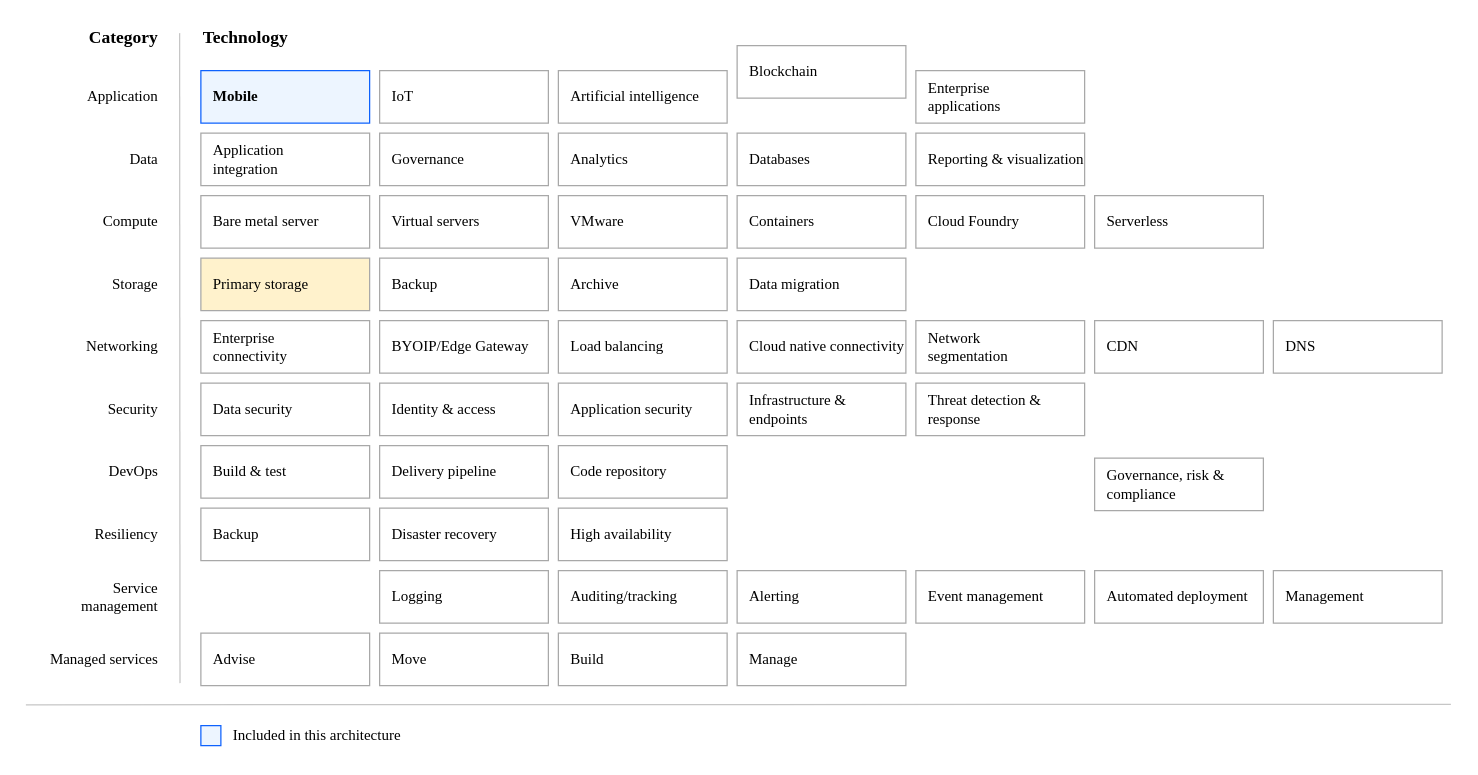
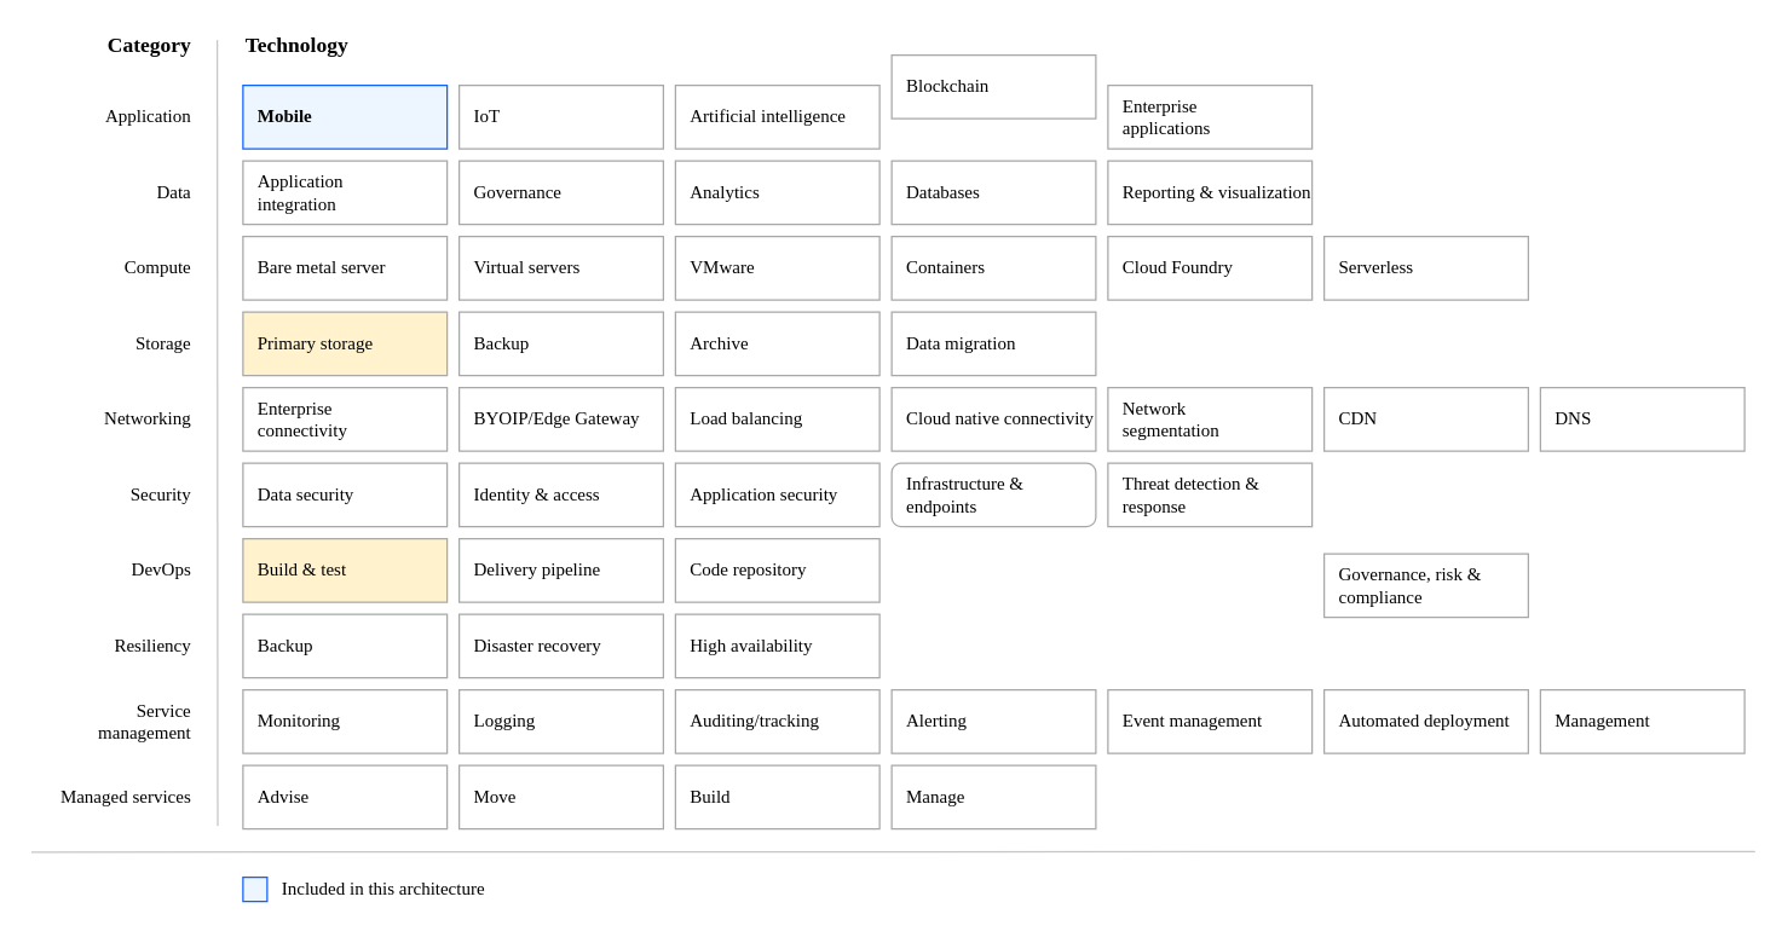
  <mxCell id="0" />
  <mxCell id="1" parent="0" />
  <mxCell id="2" value="Application&lt;br&gt;integration" style="rounded=0;whiteSpace=wrap;html=1;strokeColor=#A8A8A8;align=left;spacingLeft=8;fontFamily=IBM Plex Sans;fillColor=default;fontStyle=0;" vertex="1" parent="1"><mxGeometry x="160" y="106" width="135" height="42" as="geometry" /></mxCell>
  <mxCell id="3" value="Mobile" style="rounded=0;whiteSpace=wrap;html=1;strokeColor=#0E62FD;align=left;spacingLeft=8;fontFamily=IBM Plex Sans;fontStyle=1;fillColor=#EDF5FF;" vertex="1" parent="1"><mxGeometry x="160" y="56" width="135" height="42" as="geometry" /></mxCell>
  <mxCell id="4" value="Bare metal server" style="rounded=0;whiteSpace=wrap;html=1;strokeColor=#A8A8A8;align=left;spacingLeft=8;fontFamily=IBM Plex Sans;" vertex="1" parent="1"><mxGeometry x="160" y="156" width="135" height="42" as="geometry" /></mxCell>
  <mxCell id="5" value="Primary storage" style="rounded=0;whiteSpace=wrap;html=1;strokeColor=#A8A8A8;align=left;spacingLeft=8;fontFamily=IBM Plex Sans;fillColor=#fff2cc;" vertex="1" parent="1"><mxGeometry x="160" y="206" width="135" height="42" as="geometry" /></mxCell>
  <mxCell id="6" value="Enterprise &lt;br&gt;connectivity" style="rounded=0;whiteSpace=wrap;html=1;strokeColor=#A8A8A8;align=left;spacingLeft=8;fontFamily=IBM Plex Sans;" vertex="1" parent="1"><mxGeometry x="160" y="256" width="135" height="42" as="geometry" /></mxCell>
- <mxCell id="7" value="Build &amp;amp; test" style="rounded=0;whiteSpace=wrap;html=1;strokeColor=#A8A8A8;align=left;spacingLeft=8;fontFamily=IBM Plex Sans;" vertex="1" parent="1"><mxGeometry x="160" y="356" width="135" height="42" as="geometry" /></mxCell>
+ <mxCell id="7" value="Build &amp;amp; test" style="rounded=0;whiteSpace=wrap;html=1;strokeColor=#A8A8A8;align=left;spacingLeft=8;fontFamily=IBM Plex Sans;fillColor=#fff2cc;" vertex="1" parent="1"><mxGeometry x="160" y="356" width="135" height="42" as="geometry" /></mxCell>
  <mxCell id="8" value="Data security" style="rounded=0;whiteSpace=wrap;html=1;strokeColor=#A8A8A8;align=left;spacingLeft=8;fontFamily=IBM Plex Sans;fontStyle=0;fillColor=default;" vertex="1" parent="1"><mxGeometry x="160" y="306" width="135" height="42" as="geometry" /></mxCell>
  <mxCell id="9" value="Backup" style="rounded=0;whiteSpace=wrap;html=1;strokeColor=#A8A8A8;align=left;spacingLeft=8;fontFamily=IBM Plex Sans;" vertex="1" parent="1"><mxGeometry x="160" y="406" width="135" height="42" as="geometry" /></mxCell>
+ <mxCell id="10" value="Monitoring" style="rounded=0;whiteSpace=wrap;html=1;strokeColor=#A8A8A8;align=left;spacingLeft=8;fontFamily=IBM Plex Sans;" vertex="1" parent="1"><mxGeometry x="160" y="456" width="135" height="42" as="geometry" /></mxCell>
  <mxCell id="11" value="Advise" style="rounded=0;whiteSpace=wrap;html=1;strokeColor=#A8A8A8;align=left;spacingLeft=8;fontFamily=IBM Plex Sans;" vertex="1" parent="1"><mxGeometry x="160" y="506" width="135" height="42" as="geometry" /></mxCell>
  <mxCell id="12" value="IoT" style="rounded=0;whiteSpace=wrap;html=1;strokeColor=#A8A8A8;align=left;spacingLeft=8;fontFamily=IBM Plex Sans;fillColor=default;fontStyle=0;" vertex="1" parent="1"><mxGeometry x="303" y="56" width="135" height="42" as="geometry" /></mxCell>
  <mxCell id="13" value="Artificial intelligence" style="rounded=0;whiteSpace=wrap;html=1;strokeColor=#A8A8A8;align=left;spacingLeft=8;fontFamily=IBM Plex Sans;fillColor=default;fontStyle=0;" vertex="1" parent="1"><mxGeometry x="446" y="56" width="135" height="42" as="geometry" /></mxCell>
  <mxCell id="14" value="Blockchain" style="rounded=0;whiteSpace=wrap;html=1;strokeColor=#A8A8A8;align=left;spacingLeft=8;fontFamily=IBM Plex Sans;fillColor=default;fontStyle=0;" vertex="1" parent="1"><mxGeometry x="589" y="36" width="135" height="42" as="geometry" /></mxCell>
  <mxCell id="15" value="Enterprise &lt;br&gt;applications" style="rounded=0;whiteSpace=wrap;html=1;strokeColor=#A8A8A8;align=left;spacingLeft=8;fontFamily=IBM Plex Sans;fillColor=default;fontStyle=0;" vertex="1" parent="1"><mxGeometry x="732" y="56" width="135" height="42" as="geometry" /></mxCell>
  <mxCell id="16" value="Governance" style="rounded=0;whiteSpace=wrap;html=1;strokeColor=#A8A8A8;align=left;spacingLeft=8;fontFamily=IBM Plex Sans;fillColor=default;fontStyle=0;" vertex="1" parent="1"><mxGeometry x="303" y="106" width="135" height="42" as="geometry" /></mxCell>
  <mxCell id="17" value="Analytics" style="rounded=0;whiteSpace=wrap;html=1;strokeColor=#A8A8A8;align=left;spacingLeft=8;fontFamily=IBM Plex Sans;fillColor=default;fontStyle=0;" vertex="1" parent="1"><mxGeometry x="446" y="106" width="135" height="42" as="geometry" /></mxCell>
  <mxCell id="18" value="Databases" style="rounded=0;whiteSpace=wrap;html=1;strokeColor=#A8A8A8;align=left;spacingLeft=8;fontFamily=IBM Plex Sans;fillColor=default;fontStyle=0;" vertex="1" parent="1"><mxGeometry x="589" y="106" width="135" height="42" as="geometry" /></mxCell>
  <mxCell id="19" value="Reporting &amp;amp; visualization" style="rounded=0;whiteSpace=wrap;html=1;strokeColor=#A8A8A8;align=left;spacingLeft=8;fontFamily=IBM Plex Sans;fillColor=default;fontStyle=0;" vertex="1" parent="1"><mxGeometry x="732" y="106" width="135" height="42" as="geometry" /></mxCell>
  <mxCell id="20" value="Virtual servers" style="rounded=0;whiteSpace=wrap;html=1;strokeColor=#A8A8A8;align=left;spacingLeft=8;fontFamily=IBM Plex Sans;fillColor=default;fontStyle=0;" vertex="1" parent="1"><mxGeometry x="303" y="156" width="135" height="42" as="geometry" /></mxCell>
  <mxCell id="21" value="VMware" style="rounded=0;whiteSpace=wrap;html=1;strokeColor=#A8A8A8;align=left;spacingLeft=8;fontFamily=IBM Plex Sans;fillColor=default;fontStyle=0;" vertex="1" parent="1"><mxGeometry x="446" y="156" width="135" height="42" as="geometry" /></mxCell>
  <mxCell id="22" value="Containers" style="rounded=0;whiteSpace=wrap;html=1;strokeColor=#A8A8A8;align=left;spacingLeft=8;fontFamily=IBM Plex Sans;fillColor=default;fontStyle=0;" vertex="1" parent="1"><mxGeometry x="589" y="156" width="135" height="42" as="geometry" /></mxCell>
  <mxCell id="23" value="Cloud Foundry" style="rounded=0;whiteSpace=wrap;html=1;strokeColor=#A8A8A8;align=left;spacingLeft=8;fontFamily=IBM Plex Sans;fillColor=default;fontStyle=0;" vertex="1" parent="1"><mxGeometry x="732" y="156" width="135" height="42" as="geometry" /></mxCell>
  <mxCell id="24" value="Serverless" style="rounded=0;whiteSpace=wrap;html=1;strokeColor=#A8A8A8;align=left;spacingLeft=8;fontFamily=IBM Plex Sans;fillColor=default;fontStyle=0;" vertex="1" parent="1"><mxGeometry x="875" y="156" width="135" height="42" as="geometry" /></mxCell>
  <mxCell id="25" value="Backup" style="rounded=0;whiteSpace=wrap;html=1;strokeColor=#A8A8A8;align=left;spacingLeft=8;fontFamily=IBM Plex Sans;fillColor=default;fontStyle=0;" vertex="1" parent="1"><mxGeometry x="303" y="206" width="135" height="42" as="geometry" /></mxCell>
  <mxCell id="26" value="Archive" style="rounded=0;whiteSpace=wrap;html=1;strokeColor=#A8A8A8;align=left;spacingLeft=8;fontFamily=IBM Plex Sans;fillColor=default;fontStyle=0;" vertex="1" parent="1"><mxGeometry x="446" y="206" width="135" height="42" as="geometry" /></mxCell>
  <mxCell id="27" value="Data migration" style="rounded=0;whiteSpace=wrap;html=1;strokeColor=#A8A8A8;align=left;spacingLeft=8;fontFamily=IBM Plex Sans;fillColor=default;fontStyle=0;" vertex="1" parent="1"><mxGeometry x="589" y="206" width="135" height="42" as="geometry" /></mxCell>
  <mxCell id="28" value="BYOIP/Edge Gateway" style="rounded=0;whiteSpace=wrap;html=1;strokeColor=#A8A8A8;align=left;spacingLeft=8;fontFamily=IBM Plex Sans;fillColor=default;fontStyle=0;" vertex="1" parent="1"><mxGeometry x="303" y="256" width="135" height="42" as="geometry" /></mxCell>
  <mxCell id="29" value="Load balancing" style="rounded=0;whiteSpace=wrap;html=1;strokeColor=#A8A8A8;align=left;spacingLeft=8;fontFamily=IBM Plex Sans;fillColor=default;fontStyle=0;" vertex="1" parent="1"><mxGeometry x="446" y="256" width="135" height="42" as="geometry" /></mxCell>
  <mxCell id="30" value="Cloud native connectivity" style="rounded=0;whiteSpace=wrap;html=1;strokeColor=#A8A8A8;align=left;spacingLeft=8;fontFamily=IBM Plex Sans;fillColor=default;fontStyle=0;" vertex="1" parent="1"><mxGeometry x="589" y="256" width="135" height="42" as="geometry" /></mxCell>
  <mxCell id="31" value="Network &lt;br&gt;segmentation" style="rounded=0;whiteSpace=wrap;html=1;strokeColor=#A8A8A8;align=left;spacingLeft=8;fontFamily=IBM Plex Sans;fillColor=default;fontStyle=0;" vertex="1" parent="1"><mxGeometry x="732" y="256" width="135" height="42" as="geometry" /></mxCell>
  <mxCell id="32" value="CDN" style="rounded=0;whiteSpace=wrap;html=1;strokeColor=#A8A8A8;align=left;spacingLeft=8;fontFamily=IBM Plex Sans;fillColor=default;fontStyle=0;" vertex="1" parent="1"><mxGeometry x="875" y="256" width="135" height="42" as="geometry" /></mxCell>
  <mxCell id="33" value="DNS" style="rounded=0;whiteSpace=wrap;html=1;strokeColor=#A8A8A8;align=left;spacingLeft=8;fontFamily=IBM Plex Sans;fillColor=default;fontStyle=0;" vertex="1" parent="1"><mxGeometry x="1018" y="256" width="135" height="42" as="geometry" /></mxCell>
  <mxCell id="34" value="Identity &amp;amp; access" style="rounded=0;whiteSpace=wrap;html=1;strokeColor=#A8A8A8;align=left;spacingLeft=8;fontFamily=IBM Plex Sans;fillColor=default;fontStyle=0;" vertex="1" parent="1"><mxGeometry x="303" y="306" width="135" height="42" as="geometry" /></mxCell>
  <mxCell id="35" value="Application security" style="rounded=0;whiteSpace=wrap;html=1;strokeColor=#A8A8A8;align=left;spacingLeft=8;fontFamily=IBM Plex Sans;fillColor=default;fontStyle=0;" vertex="1" parent="1"><mxGeometry x="446" y="306" width="135" height="42" as="geometry" /></mxCell>
- <mxCell id="36" value="Infrastructure &amp;amp; endpoints" style="rounded=0;whiteSpace=wrap;html=1;strokeColor=#A8A8A8;align=left;spacingLeft=8;fontFamily=IBM Plex Sans;fillColor=default;fontStyle=0;" vertex="1" parent="1"><mxGeometry x="589" y="306" width="135" height="42" as="geometry" /></mxCell>
+ <mxCell id="36" value="Infrastructure &amp;amp; endpoints" style="whiteSpace=wrap;html=1;strokeColor=#A8A8A8;align=left;spacingLeft=8;fontFamily=IBM Plex Sans;fillColor=default;fontStyle=0;rounded=1;" vertex="1" parent="1"><mxGeometry x="589" y="306" width="135" height="42" as="geometry" /></mxCell>
  <mxCell id="37" value="Threat detection &amp;amp; response" style="rounded=0;whiteSpace=wrap;html=1;strokeColor=#A8A8A8;align=left;spacingLeft=8;fontFamily=IBM Plex Sans;fillColor=default;fontStyle=0;" vertex="1" parent="1"><mxGeometry x="732" y="306" width="135" height="42" as="geometry" /></mxCell>
  <mxCell id="38" value="Governance, risk &amp;amp; compliance" style="rounded=0;whiteSpace=wrap;html=1;strokeColor=#A8A8A8;align=left;spacingLeft=8;fontFamily=IBM Plex Sans;fillColor=default;fontStyle=0;" vertex="1" parent="1"><mxGeometry x="875" y="366" width="135" height="42" as="geometry" /></mxCell>
  <mxCell id="39" value="Delivery pipeline" style="rounded=0;whiteSpace=wrap;html=1;strokeColor=#A8A8A8;align=left;spacingLeft=8;fontFamily=IBM Plex Sans;fillColor=default;fontStyle=0;" vertex="1" parent="1"><mxGeometry x="303" y="356" width="135" height="42" as="geometry" /></mxCell>
  <mxCell id="40" value="Code repository" style="rounded=0;whiteSpace=wrap;html=1;strokeColor=#A8A8A8;align=left;spacingLeft=8;fontFamily=IBM Plex Sans;fillColor=default;fontStyle=0;" vertex="1" parent="1"><mxGeometry x="446" y="356" width="135" height="42" as="geometry" /></mxCell>
  <mxCell id="41" value="Disaster recovery" style="rounded=0;whiteSpace=wrap;html=1;strokeColor=#A8A8A8;align=left;spacingLeft=8;fontFamily=IBM Plex Sans;fillColor=default;fontStyle=0;" vertex="1" parent="1"><mxGeometry x="303" y="406" width="135" height="42" as="geometry" /></mxCell>
  <mxCell id="42" value="High availability" style="rounded=0;whiteSpace=wrap;html=1;strokeColor=#A8A8A8;align=left;spacingLeft=8;fontFamily=IBM Plex Sans;fillColor=default;fontStyle=0;" vertex="1" parent="1"><mxGeometry x="446" y="406" width="135" height="42" as="geometry" /></mxCell>
  <mxCell id="43" value="Logging" style="rounded=0;whiteSpace=wrap;html=1;strokeColor=#A8A8A8;align=left;spacingLeft=8;fontFamily=IBM Plex Sans;fillColor=default;fontStyle=0;" vertex="1" parent="1"><mxGeometry x="303" y="456" width="135" height="42" as="geometry" /></mxCell>
  <mxCell id="44" value="Auditing/tracking" style="rounded=0;whiteSpace=wrap;html=1;strokeColor=#A8A8A8;align=left;spacingLeft=8;fontFamily=IBM Plex Sans;fillColor=default;fontStyle=0;" vertex="1" parent="1"><mxGeometry x="446" y="456" width="135" height="42" as="geometry" /></mxCell>
  <mxCell id="45" value="Alerting" style="rounded=0;whiteSpace=wrap;html=1;strokeColor=#A8A8A8;align=left;spacingLeft=8;fontFamily=IBM Plex Sans;fillColor=default;fontStyle=0;" vertex="1" parent="1"><mxGeometry x="589" y="456" width="135" height="42" as="geometry" /></mxCell>
  <mxCell id="46" value="Event management" style="rounded=0;whiteSpace=wrap;html=1;strokeColor=#A8A8A8;align=left;spacingLeft=8;fontFamily=IBM Plex Sans;fillColor=default;fontStyle=0;" vertex="1" parent="1"><mxGeometry x="732" y="456" width="135" height="42" as="geometry" /></mxCell>
  <mxCell id="47" value="Automated deployment" style="rounded=0;whiteSpace=wrap;html=1;strokeColor=#A8A8A8;align=left;spacingLeft=8;fontFamily=IBM Plex Sans;fillColor=default;fontStyle=0;" vertex="1" parent="1"><mxGeometry x="875" y="456" width="135" height="42" as="geometry" /></mxCell>
  <mxCell id="48" value="Management" style="rounded=0;whiteSpace=wrap;html=1;strokeColor=#A8A8A8;align=left;spacingLeft=8;fontFamily=IBM Plex Sans;fillColor=default;fontStyle=0;" vertex="1" parent="1"><mxGeometry x="1018" y="456" width="135" height="42" as="geometry" /></mxCell>
  <mxCell id="49" value="Move" style="rounded=0;whiteSpace=wrap;html=1;strokeColor=#A8A8A8;align=left;spacingLeft=8;fontFamily=IBM Plex Sans;fillColor=default;fontStyle=0;" vertex="1" parent="1"><mxGeometry x="303" y="506" width="135" height="42" as="geometry" /></mxCell>
  <mxCell id="50" value="Build" style="rounded=0;whiteSpace=wrap;html=1;strokeColor=#A8A8A8;align=left;spacingLeft=8;fontFamily=IBM Plex Sans;fillColor=default;fontStyle=0;" vertex="1" parent="1"><mxGeometry x="446" y="506" width="135" height="42" as="geometry" /></mxCell>
  <mxCell id="51" value="Manage" style="rounded=0;whiteSpace=wrap;html=1;strokeColor=#A8A8A8;align=left;spacingLeft=8;fontFamily=IBM Plex Sans;fillColor=default;fontStyle=0;" vertex="1" parent="1"><mxGeometry x="589" y="506" width="135" height="42" as="geometry" /></mxCell>
  <mxCell id="52" value="" style="endArrow=none;html=1;rounded=0;fontFamily=IBM Plex Sans;fontSize=12;fontColor=default;strokeColor=#C6C6C6;" edge="1" parent="1"><mxGeometry width="50" height="50" relative="1" as="geometry"><mxPoint x="143.29" y="546" as="sourcePoint" /><mxPoint x="143" y="26" as="targetPoint" /></mxGeometry></mxCell>
  <mxCell id="53" value="Technology" style="text;strokeColor=none;fillColor=none;html=1;fontSize=14;fontStyle=1;verticalAlign=middle;align=left;rounded=0;fontFamily=IBM Plex Sans;fontColor=default;" vertex="1" parent="1"><mxGeometry x="160" y="20" width="100" height="20" as="geometry" /></mxCell>
  <mxCell id="54" value="Category" style="text;strokeColor=none;fillColor=none;html=1;fontSize=14;fontStyle=1;verticalAlign=middle;align=right;rounded=0;fontFamily=IBM Plex Sans;fontColor=default;" vertex="1" parent="1"><mxGeometry x="27" y="20" width="100" height="20" as="geometry" /></mxCell>
  <mxCell id="55" value="Application" style="text;strokeColor=none;fillColor=none;html=1;fontSize=12;fontStyle=0;verticalAlign=middle;align=right;rounded=0;fontFamily=IBM Plex Sans;fontColor=default;" vertex="1" parent="1"><mxGeometry x="27" y="67" width="100" height="20" as="geometry" /></mxCell>
  <mxCell id="56" value="Data" style="text;strokeColor=none;fillColor=none;html=1;fontSize=12;fontStyle=0;verticalAlign=middle;align=right;rounded=0;fontFamily=IBM Plex Sans;fontColor=default;" vertex="1" parent="1"><mxGeometry x="27" y="117" width="100" height="20" as="geometry" /></mxCell>
  <mxCell id="57" value="Compute" style="text;strokeColor=none;fillColor=none;html=1;fontSize=12;fontStyle=0;verticalAlign=middle;align=right;rounded=0;fontFamily=IBM Plex Sans;fontColor=default;" vertex="1" parent="1"><mxGeometry x="27" y="167" width="100" height="20" as="geometry" /></mxCell>
  <mxCell id="58" value="Storage" style="text;strokeColor=none;fillColor=none;html=1;fontSize=12;fontStyle=0;verticalAlign=middle;align=right;rounded=0;fontFamily=IBM Plex Sans;fontColor=default;" vertex="1" parent="1"><mxGeometry x="27" y="217" width="100" height="20" as="geometry" /></mxCell>
  <mxCell id="59" value="Networking" style="text;strokeColor=none;fillColor=none;html=1;fontSize=12;fontStyle=0;verticalAlign=middle;align=right;rounded=0;fontFamily=IBM Plex Sans;fontColor=default;" vertex="1" parent="1"><mxGeometry x="27" y="267" width="100" height="20" as="geometry" /></mxCell>
  <mxCell id="60" value="Security" style="text;strokeColor=none;fillColor=none;html=1;fontSize=12;fontStyle=0;verticalAlign=middle;align=right;rounded=0;fontFamily=IBM Plex Sans;fontColor=default;" vertex="1" parent="1"><mxGeometry x="27" y="317" width="100" height="20" as="geometry" /></mxCell>
  <mxCell id="61" value="DevOps" style="text;strokeColor=none;fillColor=none;html=1;fontSize=12;fontStyle=0;verticalAlign=middle;align=right;rounded=0;fontFamily=IBM Plex Sans;fontColor=default;" vertex="1" parent="1"><mxGeometry x="27" y="367" width="100" height="20" as="geometry" /></mxCell>
  <mxCell id="62" value="Resiliency" style="text;strokeColor=none;fillColor=none;html=1;fontSize=12;fontStyle=0;verticalAlign=middle;align=right;rounded=0;fontFamily=IBM Plex Sans;fontColor=default;" vertex="1" parent="1"><mxGeometry x="27" y="417" width="100" height="20" as="geometry" /></mxCell>
  <mxCell id="63" value="Service&lt;br&gt;management" style="text;strokeColor=none;fillColor=none;html=1;fontSize=12;fontStyle=0;verticalAlign=middle;align=right;rounded=0;fontFamily=IBM Plex Sans;fontColor=default;" vertex="1" parent="1"><mxGeometry x="27" y="467" width="100" height="20" as="geometry" /></mxCell>
  <mxCell id="64" value="Managed services" style="text;strokeColor=none;fillColor=none;html=1;fontSize=12;fontStyle=0;verticalAlign=middle;align=right;rounded=0;fontFamily=IBM Plex Sans;fontColor=default;" vertex="1" parent="1"><mxGeometry x="27" y="517" width="100" height="20" as="geometry" /></mxCell>
  <mxCell id="65" value="" style="endArrow=none;html=1;rounded=0;fontFamily=IBM Plex Sans;fontSize=12;fontColor=default;strokeColor=#C6C6C6;" edge="1" parent="1"><mxGeometry width="50" height="50" relative="1" as="geometry"><mxPoint x="20" y="563.31" as="sourcePoint" /><mxPoint x="1160" y="563" as="targetPoint" /></mxGeometry></mxCell>
  <mxCell id="66" value="" style="rounded=0;whiteSpace=wrap;html=1;strokeColor=#0E62FD;align=left;spacingLeft=8;fontFamily=IBM Plex Sans;fontStyle=1;fillColor=#EDF5FF;" vertex="1" parent="1"><mxGeometry x="160" y="580" width="16" height="16" as="geometry" /></mxCell>
  <mxCell id="67" value="Included in this architecture" style="text;strokeColor=none;fillColor=none;html=1;fontSize=12;fontStyle=0;verticalAlign=middle;align=left;rounded=0;fontFamily=IBM Plex Sans;fontColor=default;" vertex="1" parent="1"><mxGeometry x="184" y="578" width="100" height="20" as="geometry" /></mxCell>
